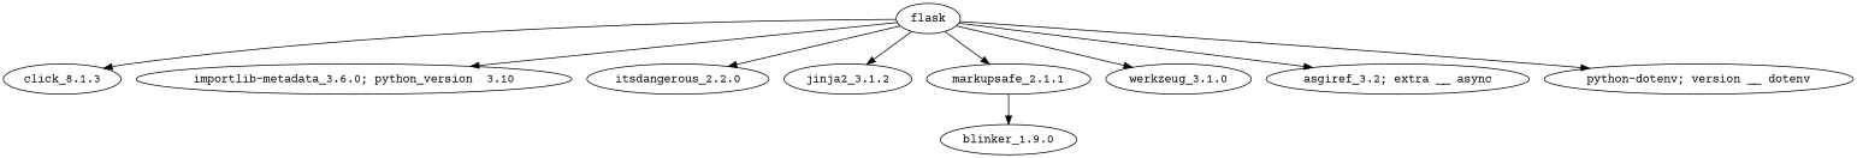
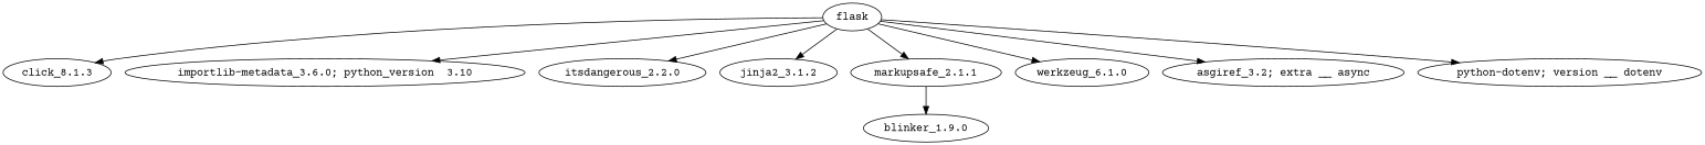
  digraph {
    fontname="Courier Prime"
    node [fontname="Courier Prime"]
    edge [fontname="Courier Prime"]
    flask
    "click_8.1.3"
    "importlib-metadata_3.6.0; python_version  3.10"
    "itsdangerous_2.2.0"
    "jinja2_3.1.2"
    "markupsafe_2.1.1"
-   "werkzeug_3.1.0"
+   "werkzeug_3.1.0" [label="werkzeug_6.1.0"]
    "asgiref_3.2; extra __ async"
    n9 [label="python-dotenv; version __ dotenv"]
    "blinker_1.9.0"
    flask -> "click_8.1.3"
    flask -> "importlib-metadata_3.6.0; python_version  3.10"
    flask -> "itsdangerous_2.2.0"
    flask -> "jinja2_3.1.2"
    flask -> "markupsafe_2.1.1"
    flask -> "werkzeug_3.1.0"
    flask -> "asgiref_3.2; extra __ async"
    flask -> n9
    "markupsafe_2.1.1" -> "blinker_1.9.0"
  }
